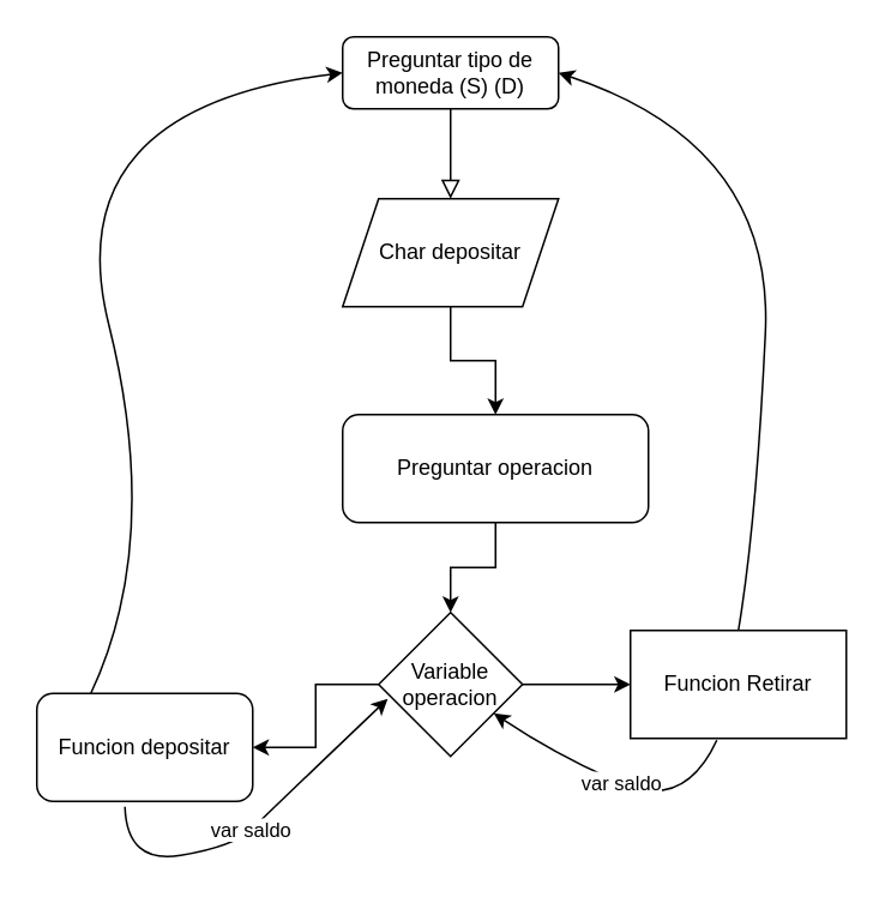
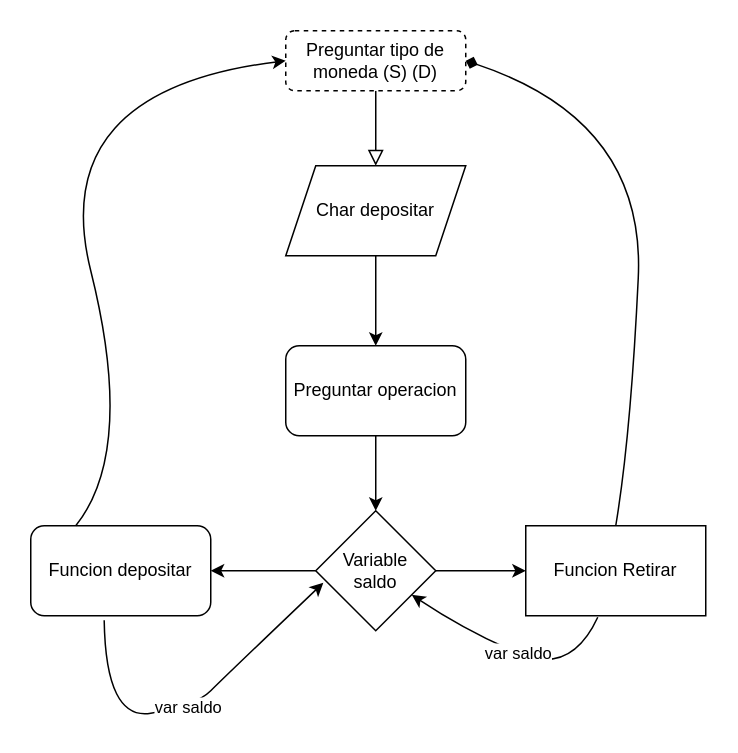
  <mxCell id="0" />
  <mxCell id="1" parent="0" />
  <mxCell id="2" value="" style="rounded=0;html=1;jettySize=auto;orthogonalLoop=1;fontSize=11;endArrow=block;endFill=0;endSize=8;strokeWidth=1;shadow=0;labelBackgroundColor=none;edgeStyle=orthogonalEdgeStyle;" parent="1" source="3" edge="1"><mxGeometry relative="1" as="geometry"><mxPoint x="250" y="110" as="targetPoint" /></mxGeometry></mxCell>
- <mxCell id="3" value="&lt;div&gt;Preguntar tipo de moneda (S) (D)&lt;br&gt;&lt;/div&gt;" style="rounded=1;whiteSpace=wrap;html=1;fontSize=12;glass=0;strokeWidth=1;shadow=0;" parent="1" vertex="1"><mxGeometry x="190" y="20" width="120" height="40" as="geometry" /></mxCell>
+ <mxCell id="3" value="&lt;div&gt;Preguntar tipo de moneda (S) (D)&lt;br&gt;&lt;/div&gt;" style="rounded=1;whiteSpace=wrap;html=1;fontSize=12;glass=0;strokeWidth=1;shadow=0;dashed=1;" parent="1" vertex="1"><mxGeometry x="190" y="20" width="120" height="40" as="geometry" /></mxCell>
  <mxCell id="4" style="edgeStyle=orthogonalEdgeStyle;rounded=0;orthogonalLoop=1;jettySize=auto;html=1;exitX=0.5;exitY=1;exitDx=0;exitDy=0;" edge="1" parent="1" source="5" target="7"><mxGeometry relative="1" as="geometry" /></mxCell>
  <mxCell id="5" value="&lt;div&gt;Char depositar&lt;/div&gt;" style="shape=parallelogram;perimeter=parallelogramPerimeter;whiteSpace=wrap;html=1;fixedSize=1;" vertex="1" parent="1"><mxGeometry x="190" y="110" width="120" height="60" as="geometry" /></mxCell>
  <mxCell id="6" style="edgeStyle=orthogonalEdgeStyle;rounded=0;orthogonalLoop=1;jettySize=auto;html=1;entryX=0.5;entryY=0;entryDx=0;entryDy=0;" edge="1" parent="1" source="7" target="10"><mxGeometry relative="1" as="geometry" /></mxCell>
- <mxCell id="7" value="&lt;div&gt;Preguntar operacion&lt;/div&gt;" style="rounded=1;whiteSpace=wrap;html=1;" vertex="1" parent="1"><mxGeometry x="190" y="230" width="170" height="60" as="geometry" /></mxCell>
+ <mxCell id="7" value="&lt;div&gt;Preguntar operacion&lt;/div&gt;" style="rounded=1;whiteSpace=wrap;html=1;" vertex="1" parent="1"><mxGeometry x="190" y="230" width="120" height="60" as="geometry" /></mxCell>
  <mxCell id="8" style="edgeStyle=orthogonalEdgeStyle;rounded=0;orthogonalLoop=1;jettySize=auto;html=1;entryX=1;entryY=0.5;entryDx=0;entryDy=0;" edge="1" parent="1" source="10" target="11"><mxGeometry relative="1" as="geometry" /></mxCell>
  <mxCell id="9" style="edgeStyle=orthogonalEdgeStyle;rounded=0;orthogonalLoop=1;jettySize=auto;html=1;entryX=0;entryY=0.5;entryDx=0;entryDy=0;" edge="1" parent="1" source="10" target="14"><mxGeometry relative="1" as="geometry" /></mxCell>
- <mxCell id="10" value="&lt;div&gt;Variable &lt;br&gt;&lt;/div&gt;&lt;div&gt;operacion&lt;/div&gt;" style="rhombus;whiteSpace=wrap;html=1;" vertex="1" parent="1"><mxGeometry x="210" y="340" width="80" height="80" as="geometry" /></mxCell>
- <mxCell id="11" value="&lt;div&gt;Funcion depositar&lt;/div&gt;" style="rounded=1;whiteSpace=wrap;html=1;" vertex="1" parent="1"><mxGeometry x="20" y="385" width="120" height="60" as="geometry" /></mxCell>
+ <mxCell id="10" value="&lt;div&gt;Variable &lt;br&gt;&lt;/div&gt;&lt;div&gt;saldo&lt;/div&gt;" style="rhombus;whiteSpace=wrap;html=1;" vertex="1" parent="1"><mxGeometry x="210" y="340" width="80" height="80" as="geometry" /></mxCell>
+ <mxCell id="11" value="&lt;div&gt;Funcion depositar&lt;/div&gt;" style="rounded=1;whiteSpace=wrap;html=1;" vertex="1" parent="1"><mxGeometry x="20" y="350" width="120" height="60" as="geometry" /></mxCell>
  <mxCell id="12" value="&lt;div&gt;var saldo&lt;/div&gt;" style="curved=1;endArrow=classic;html=1;rounded=0;exitX=0.408;exitY=1.05;exitDx=0;exitDy=0;exitPerimeter=0;entryX=0.063;entryY=0.6;entryDx=0;entryDy=0;entryPerimeter=0;" edge="1" parent="1" source="11" target="10"><mxGeometry width="50" height="50" relative="1" as="geometry"><mxPoint x="90" y="480" as="sourcePoint" /><mxPoint x="140" y="430" as="targetPoint" /><Array as="points"><mxPoint x="70" y="480" /><mxPoint x="130" y="470" /><mxPoint x="150" y="450" /></Array></mxGeometry></mxCell>
  <mxCell id="13" value="" style="curved=1;endArrow=classic;html=1;rounded=0;exitX=0.25;exitY=0;exitDx=0;exitDy=0;entryX=0;entryY=0.5;entryDx=0;entryDy=0;" edge="1" parent="1" source="11" target="3"><mxGeometry width="50" height="50" relative="1" as="geometry"><mxPoint x="30" y="320" as="sourcePoint" /><mxPoint x="80" y="270" as="targetPoint" /><Array as="points"><mxPoint x="90" y="300" /><mxPoint x="30" y="60" /></Array></mxGeometry></mxCell>
  <mxCell id="14" value="&lt;div&gt;Funcion Retirar&lt;/div&gt;" style="whiteSpace=wrap;html=1;rounded=0;" vertex="1" parent="1"><mxGeometry x="350" y="350" width="120" height="60" as="geometry" /></mxCell>
- <mxCell id="15" value="" style="curved=1;endArrow=classic;html=1;rounded=0;exitX=0.5;exitY=0;exitDx=0;exitDy=0;entryX=1;entryY=0.5;entryDx=0;entryDy=0;" edge="1" parent="1" source="14" target="3"><mxGeometry width="50" height="50" relative="1" as="geometry"><mxPoint x="400" y="310" as="sourcePoint" /><mxPoint x="450" y="260" as="targetPoint" /><Array as="points"><mxPoint x="420" y="290" /><mxPoint x="430" y="80" /></Array></mxGeometry></mxCell>
+ <mxCell id="15" value="" style="curved=1;endArrow=diamond;html=1;rounded=0;exitX=0.5;exitY=0;exitDx=0;exitDy=0;entryX=1;entryY=0.5;entryDx=0;entryDy=0;" edge="1" parent="1" source="14" target="3"><mxGeometry width="50" height="50" relative="1" as="geometry"><mxPoint x="400" y="310" as="sourcePoint" /><mxPoint x="450" y="260" as="targetPoint" /><Array as="points"><mxPoint x="420" y="290" /><mxPoint x="430" y="80" /></Array></mxGeometry></mxCell>
  <mxCell id="16" value="&lt;div&gt;var saldo&lt;/div&gt;" style="curved=1;endArrow=classic;html=1;rounded=0;exitX=0.4;exitY=1.017;exitDx=0;exitDy=0;exitPerimeter=0;" edge="1" parent="1" source="14" target="10"><mxGeometry width="50" height="50" relative="1" as="geometry"><mxPoint x="230" y="330" as="sourcePoint" /><mxPoint x="280" y="280" as="targetPoint" /><Array as="points"><mxPoint x="380" y="450" /><mxPoint x="310" y="420" /></Array></mxGeometry></mxCell>
